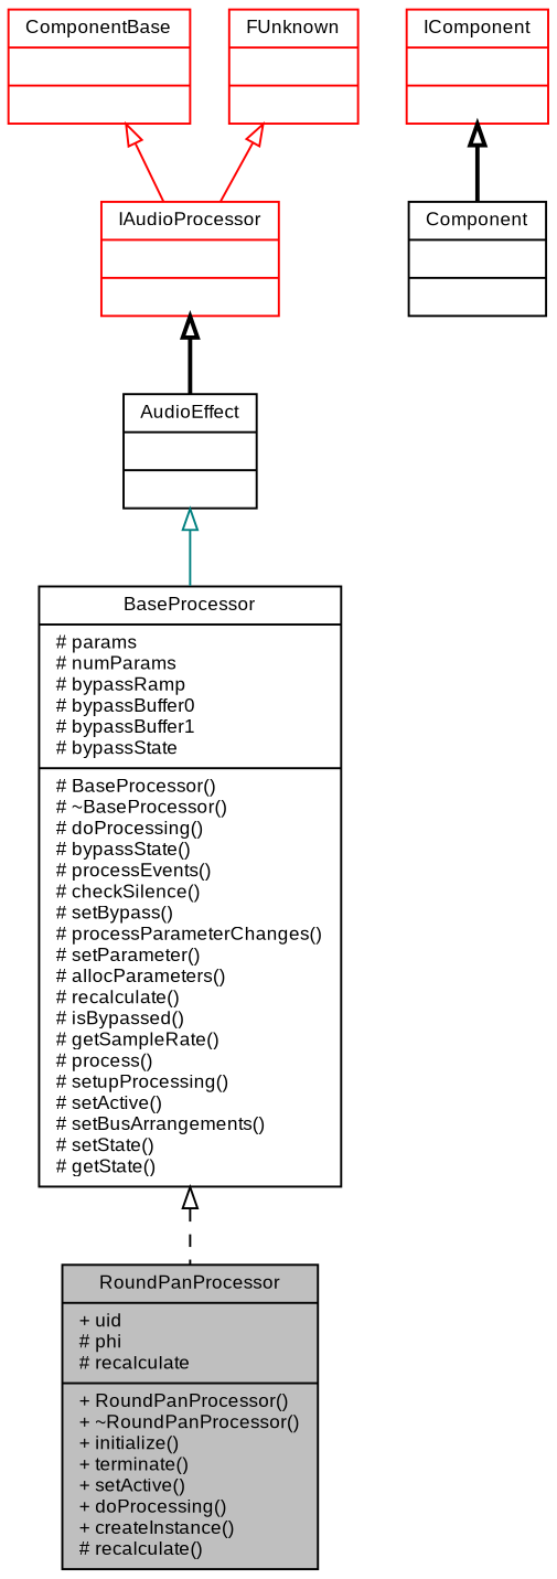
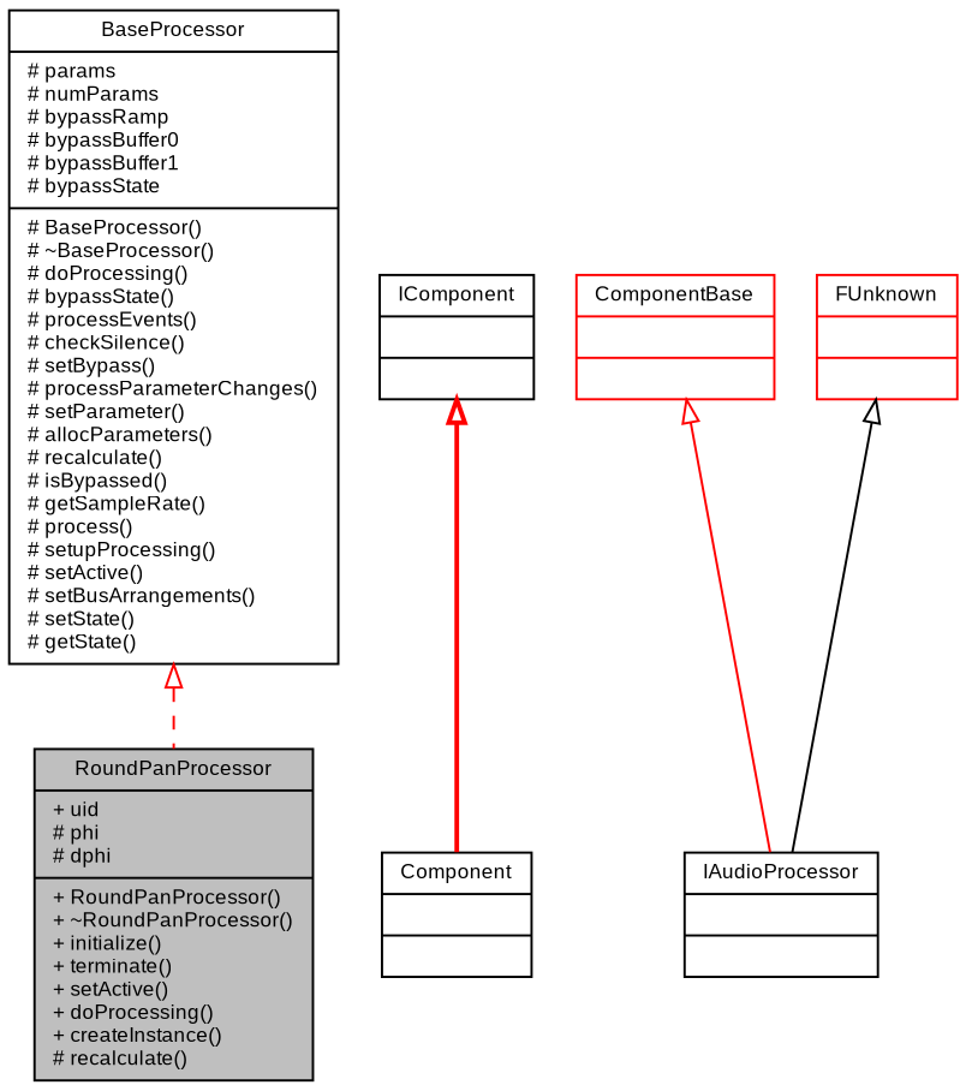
  digraph {
    node [color=black fontname=Arial fontsize=9 shape=record]
    edge [arrowtail=empty color=black dir=back fontname=Arial fontsize=9 labelfontname=Arial labelfontsize=9 style=solid]
-   n1 [fillcolor=grey75 fontcolor=black height=0.2 label="{RoundPanProcessor\n|+ uid\l# phi\l# recalculate\l|+ RoundPanProcessor()\l+ ~RoundPanProcessor()\l+ initialize()\l+ terminate()\l+ setActive()\l+ doProcessing()\l+ createInstance()\l# recalculate()\l}" style=filled width=0.4]
+   n1 [fillcolor=grey75 fontcolor=black height=0.2 label="{RoundPanProcessor\n|+ uid\l# phi\l# dphi\l|+ RoundPanProcessor()\l+ ~RoundPanProcessor()\l+ initialize()\l+ terminate()\l+ setActive()\l+ doProcessing()\l+ createInstance()\l# recalculate()\l}" style=filled width=0.4]
    n2 [height=0.2 label="{BaseProcessor\n|# params\l# numParams\l# bypassRamp\l# bypassBuffer0\l# bypassBuffer1\l# bypassState\l|# BaseProcessor()\l# ~BaseProcessor()\l# doProcessing()\l# bypassState()\l# processEvents()\l# checkSilence()\l# setBypass()\l# processParameterChanges()\l# setParameter()\l# allocParameters()\l# recalculate()\l# isBypassed()\l# getSampleRate()\l# process()\l# setupProcessing()\l# setActive()\l# setBusArrangements()\l# setState()\l# getState()\l}" width=0.4]
-   n3 [height=0.2 label="{AudioEffect\n||}" width=0.4]
    n4 [height=0.2 label="{Component\n||}" width=0.4]
    n5 [color=red height=0.2 label="{ComponentBase\n||}" width=0.4]
-   n6 [color=red height=0.2 label="{IAudioProcessor\n||}" width=0.4]
-   n7 [color=red height=0.2 label="{IComponent\n||}" width=0.4]
+   n6 [height=0.2 label="{IAudioProcessor\n||}" width=0.4]
+   n7 [height=0.2 label="{IComponent\n||}" width=0.4]
    n8 [color=red height=0.2 label="{FUnknown\n||}" width=0.4]
-   n2 -> n1 [style=dashed]
-   n3 -> n2 [color=teal]
+   n2 -> n1 [color=red style=dashed]
    n5 -> n6 [color=red]
-   n6 -> n3 [style=bold]
-   n7 -> n4 [style=bold]
-   n8 -> n6 [color=red]
+   n7 -> n4 [color=red style=bold]
+   n8 -> n6
  }
